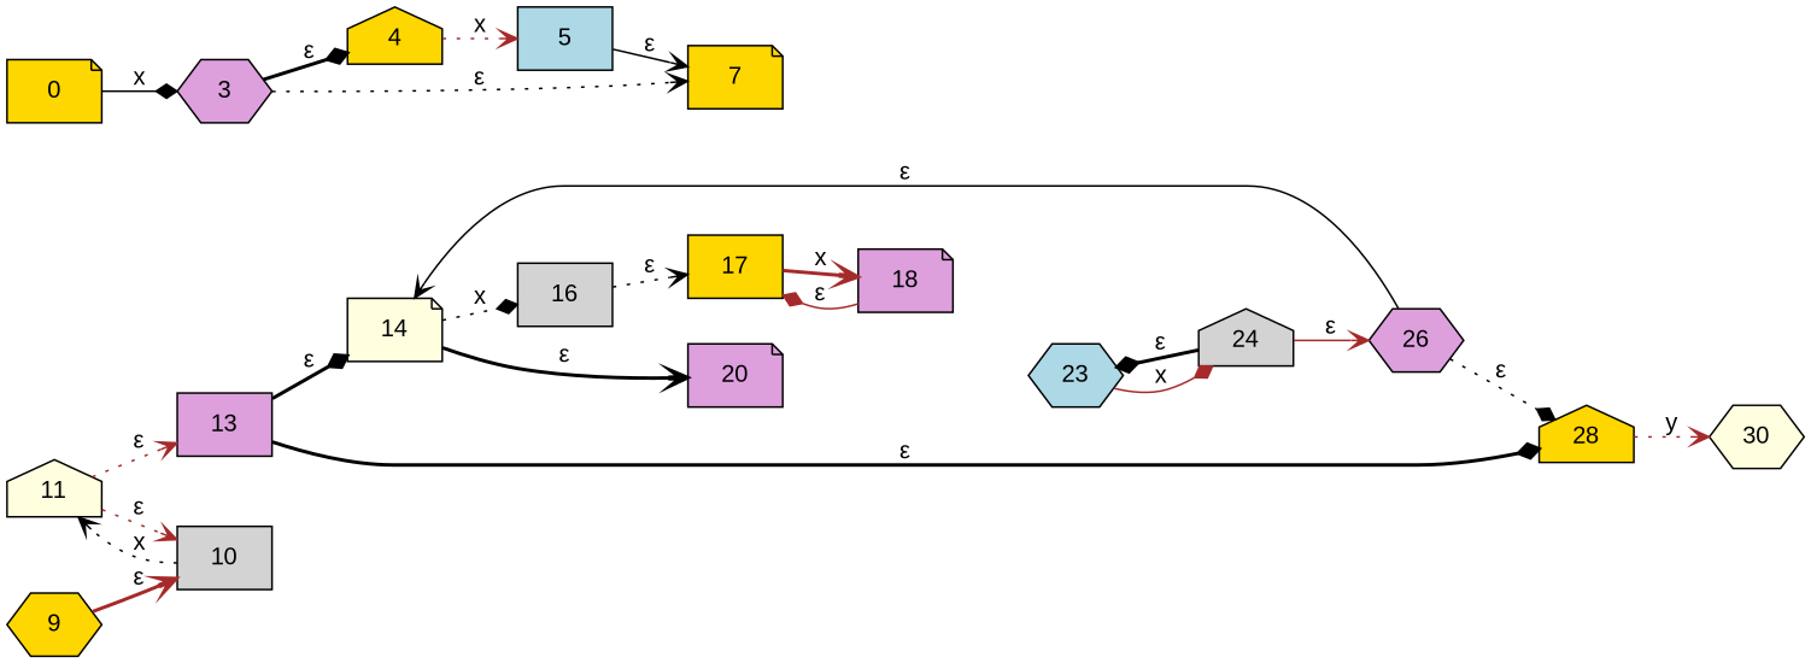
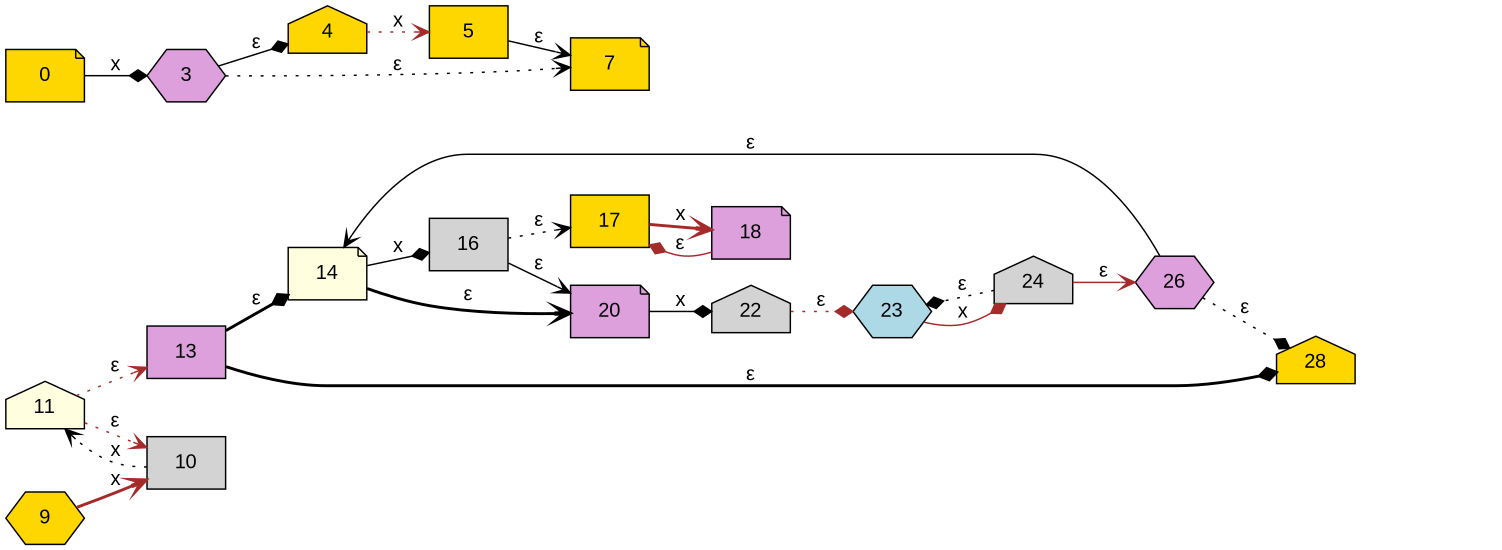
  digraph {
    fontname="Liberation Sans"
    rankdir=LR
    node [fillcolor=gold fontname="Liberation Sans" shape=hexagon style=filled]
    edge [arrowhead=vee color=black fontname="Liberation Sans" style=dotted]
-   30 [fillcolor=lightyellow]
    0 [shape=note]
    3 [fillcolor=plum]
    4 [shape=house]
    7 [shape=note]
-   5 [fillcolor=lightblue shape=box]
+   5 [shape=box]
    10 [fillcolor=lightgrey shape=box]
    9
    11 [fillcolor=lightyellow shape=house]
    13 [fillcolor=plum shape=box]
    14 [fillcolor=lightyellow shape=note]
    28 [shape=house]
    16 [fillcolor=lightgrey shape=box]
    20 [fillcolor=plum shape=note]
    17 [shape=box]
    18 [fillcolor=plum shape=note]
+   22 [fillcolor=lightgrey shape=house]
    23 [fillcolor=lightblue]
    24 [fillcolor=lightgrey shape=house]
    26 [fillcolor=plum]
    0 -> 3 [arrowhead=diamond label=x style=solid]
-   3 -> 4 [arrowhead=diamond label="ε" style=bold]
+   3 -> 4 [arrowhead=diamond label="ε" style=solid]
    3 -> 7 [label="ε"]
    4 -> 5 [color=brown label=x]
    5 -> 7 [label="ε" style=solid]
    10 -> 11 [label=x]
-   9 -> 10 [color=brown label="ε" style=bold]
+   9 -> 10 [color=brown label=x style=bold]
    11 -> 10 [color=brown label="ε"]
    11 -> 13 [color=brown label="ε"]
    13 -> 14 [arrowhead=diamond label="ε" style=bold]
    13 -> 28 [arrowhead=diamond label="ε" style=bold]
-   14 -> 16 [arrowhead=diamond label=x]
+   14 -> 16 [arrowhead=diamond label=x style=solid]
    14 -> 20 [label="ε" style=bold]
-   28 -> 30 [color=brown label=y]
+   16 -> 20 [label="ε" style=solid]
    16 -> 17 [label="ε"]
+   20 -> 22 [arrowhead=diamond label=x style=solid]
    17 -> 18 [color=brown label=x style=bold]
    18 -> 17 [arrowhead=diamond color=brown label="ε" style=solid]
+   22 -> 23 [arrowhead=diamond color=brown label="ε"]
    23 -> 24 [arrowhead=diamond color=brown label=x style=solid]
-   24 -> 23 [arrowhead=diamond label="ε" style=bold]
+   24 -> 23 [arrowhead=diamond label="ε"]
    24 -> 26 [color=brown label="ε" style=solid]
    26 -> 14 [label="ε" style=solid]
    26 -> 28 [arrowhead=diamond label="ε"]
  }
